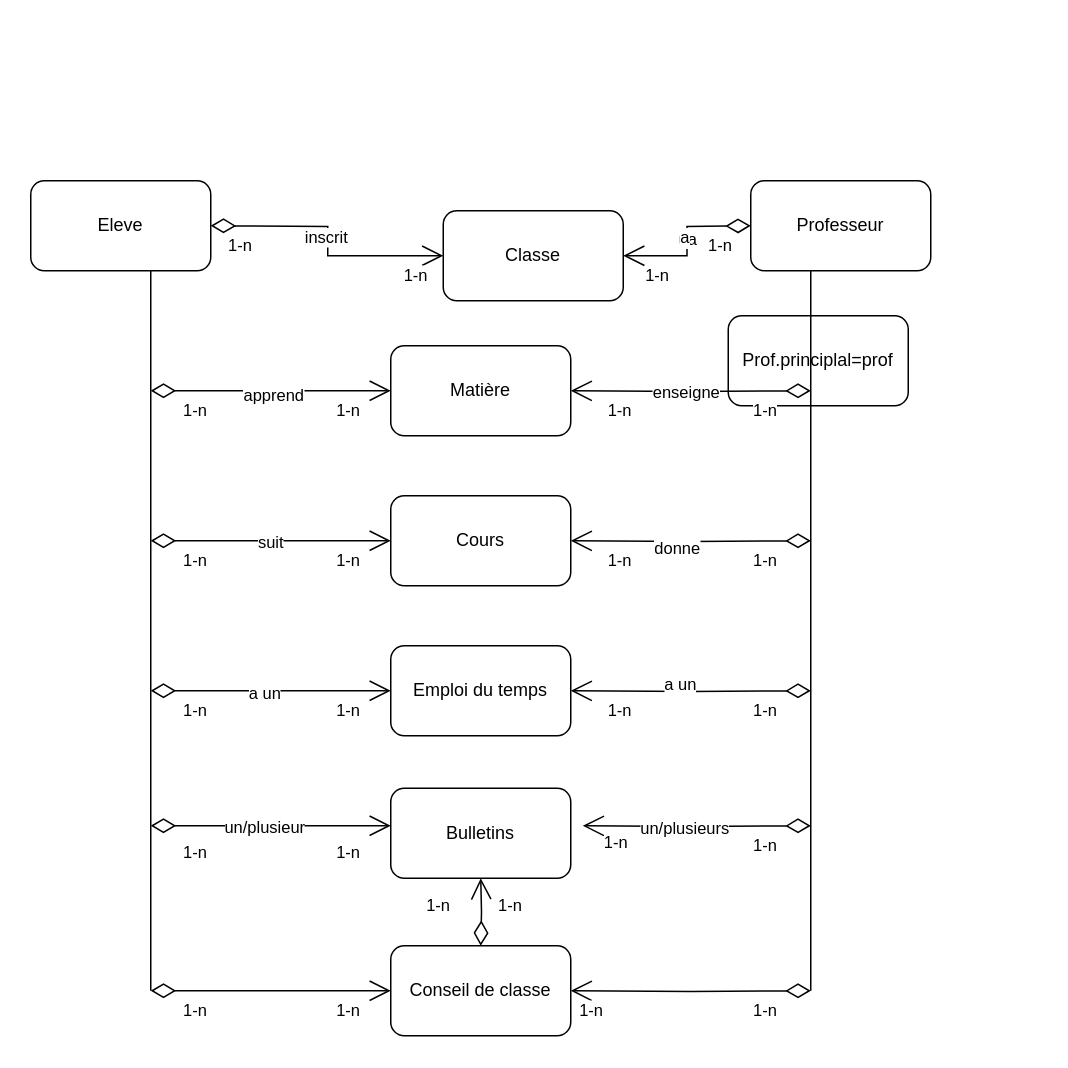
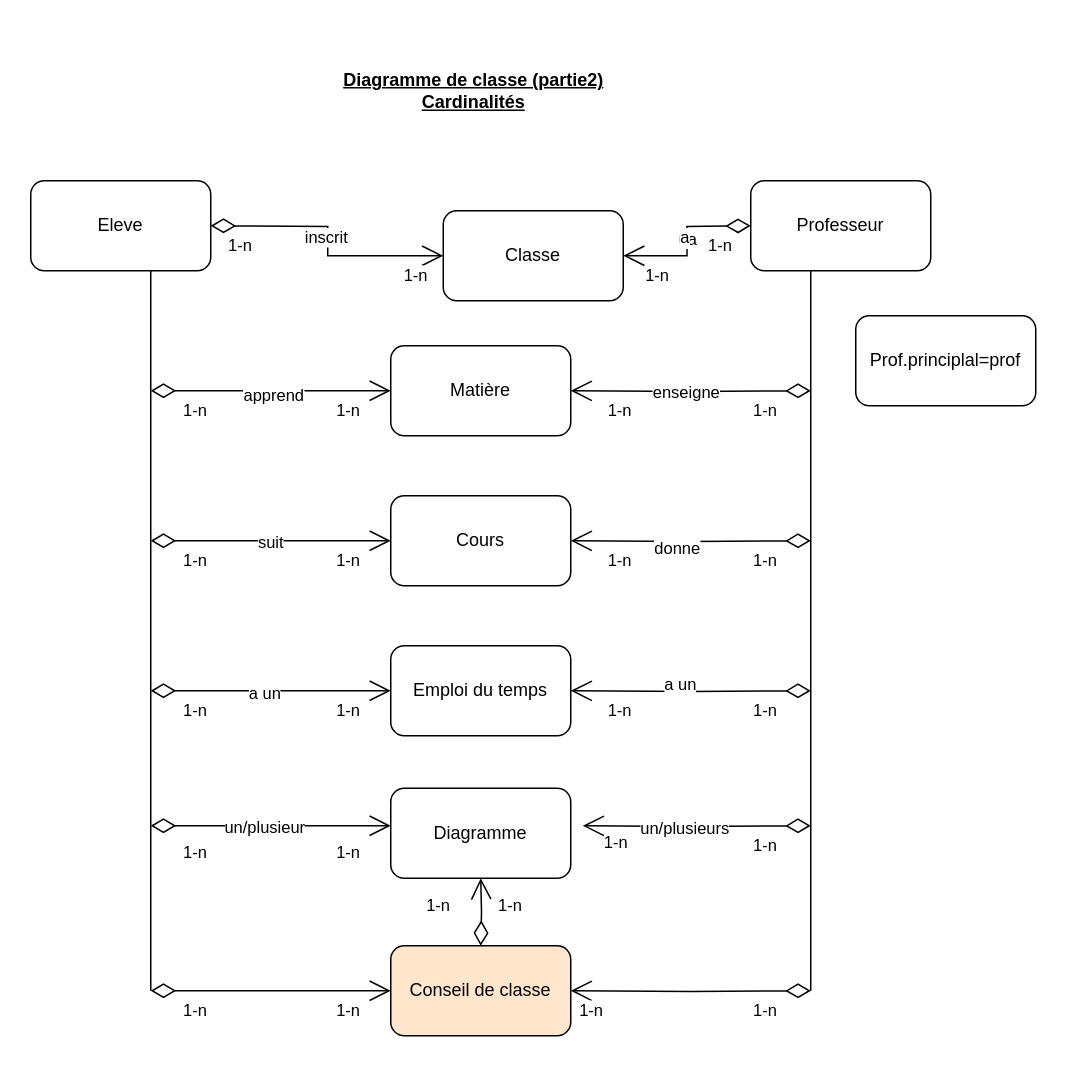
  <mxCell id="0" />
  <mxCell id="1" parent="0" />
  <mxCell id="2" value="Eleve" style="rounded=1;whiteSpace=wrap;html=1;" parent="1" vertex="1"><mxGeometry x="20" y="120" width="120" height="60" as="geometry" /></mxCell>
  <mxCell id="3" value="Professeur" style="rounded=1;whiteSpace=wrap;html=1;" parent="1" vertex="1"><mxGeometry x="500" y="120" width="120" height="60" as="geometry" /></mxCell>
- <mxCell id="4" value="Prof.principlal=prof" style="rounded=1;whiteSpace=wrap;html=1;" parent="1" vertex="1"><mxGeometry x="485" y="210" width="120" height="60" as="geometry" /></mxCell>
+ <mxCell id="4" value="Prof.principlal=prof" style="rounded=1;whiteSpace=wrap;html=1;" parent="1" vertex="1"><mxGeometry x="570" y="210" width="120" height="60" as="geometry" /></mxCell>
  <mxCell id="5" value="Classe" style="rounded=1;whiteSpace=wrap;html=1;" parent="1" vertex="1"><mxGeometry x="295" y="140" width="120" height="60" as="geometry" /></mxCell>
  <mxCell id="6" value="Matière" style="rounded=1;whiteSpace=wrap;html=1;" parent="1" vertex="1"><mxGeometry x="260" y="230" width="120" height="60" as="geometry" /></mxCell>
  <mxCell id="7" value="Cours" style="rounded=1;whiteSpace=wrap;html=1;" parent="1" vertex="1"><mxGeometry x="260" y="330" width="120" height="60" as="geometry" /></mxCell>
  <mxCell id="8" value="Emploi du temps" style="rounded=1;whiteSpace=wrap;html=1;" parent="1" vertex="1"><mxGeometry x="260" y="430" width="120" height="60" as="geometry" /></mxCell>
- <mxCell id="9" value="Bulletins" style="rounded=1;whiteSpace=wrap;html=1;" parent="1" vertex="1"><mxGeometry x="260" y="525" width="120" height="60" as="geometry" /></mxCell>
- <mxCell id="10" value="Conseil de classe" style="rounded=1;whiteSpace=wrap;html=1;" parent="1" vertex="1"><mxGeometry x="260" y="630" width="120" height="60" as="geometry" /></mxCell>
+ <mxCell id="9" value="Diagramme" style="rounded=1;whiteSpace=wrap;html=1;" parent="1" vertex="1"><mxGeometry x="260" y="525" width="120" height="60" as="geometry" /></mxCell>
+ <mxCell id="10" value="Conseil de classe" style="rounded=1;whiteSpace=wrap;html=1;fillColor=#ffe6cc;" parent="1" vertex="1"><mxGeometry x="260" y="630" width="120" height="60" as="geometry" /></mxCell>
+ <mxCell id="11" value="&lt;font&gt;&lt;u&gt;Diagramme de classe (partie2)&lt;/u&gt;&lt;/font&gt;&lt;div&gt;&lt;u&gt;Cardinalités&lt;/u&gt;&lt;/div&gt;" style="text;align=center;fontStyle=1;verticalAlign=middle;spacingLeft=3;spacingRight=3;strokeColor=none;rotatable=0;points=[[0,0.5],[1,0.5]];portConstraint=eastwest;html=1;" parent="1" vertex="1"><mxGeometry x="220" y="20" width="190" height="80" as="geometry" /></mxCell>
  <mxCell id="12" value="" style="endArrow=open;html=1;endSize=12;startArrow=diamondThin;startSize=14;startFill=0;edgeStyle=orthogonalEdgeStyle;rounded=0;entryX=0;entryY=0.5;entryDx=0;entryDy=0;" parent="1" target="5" edge="1"><mxGeometry relative="1" as="geometry"><mxPoint x="140" y="150" as="sourcePoint" /><mxPoint x="300" y="150" as="targetPoint" /></mxGeometry></mxCell>
  <mxCell id="13" value="1-n" style="edgeLabel;resizable=0;html=1;align=left;verticalAlign=top;" parent="12" connectable="0" vertex="1"><mxGeometry x="-1" relative="1" as="geometry"><mxPoint x="10" as="offset" /></mxGeometry></mxCell>
  <mxCell id="14" value="1-n" style="edgeLabel;resizable=0;html=1;align=right;verticalAlign=top;" parent="12" connectable="0" vertex="1"><mxGeometry x="1" relative="1" as="geometry"><mxPoint x="-10" as="offset" /></mxGeometry></mxCell>
  <mxCell id="15" value="inscrit" style="edgeLabel;html=1;align=center;verticalAlign=middle;resizable=0;points=[];" vertex="1" connectable="0" parent="12"><mxGeometry x="-0.026" y="-2" relative="1" as="geometry"><mxPoint as="offset" /></mxGeometry></mxCell>
  <mxCell id="16" value="" style="endArrow=open;html=1;endSize=12;startArrow=diamondThin;startSize=14;startFill=0;edgeStyle=orthogonalEdgeStyle;rounded=0;entryX=1;entryY=0.5;entryDx=0;entryDy=0;" parent="1" target="5" edge="1"><mxGeometry relative="1" as="geometry"><mxPoint x="500" y="150" as="sourcePoint" /><mxPoint x="660" y="150" as="targetPoint" /></mxGeometry></mxCell>
  <mxCell id="17" value="1-n" style="edgeLabel;resizable=0;html=1;align=left;verticalAlign=top;" parent="16" connectable="0" vertex="1"><mxGeometry x="-1" relative="1" as="geometry"><mxPoint x="-30" as="offset" /></mxGeometry></mxCell>
  <mxCell id="18" value="1-n" style="edgeLabel;resizable=0;html=1;align=right;verticalAlign=top;" parent="16" connectable="0" vertex="1"><mxGeometry x="1" relative="1" as="geometry"><mxPoint x="31" as="offset" /></mxGeometry></mxCell>
  <mxCell id="19" value="ua" style="edgeLabel;html=1;align=center;verticalAlign=middle;resizable=0;points=[];" vertex="1" connectable="0" parent="16"><mxGeometry x="-0.032" relative="1" as="geometry"><mxPoint as="offset" /></mxGeometry></mxCell>
  <mxCell id="20" value="a" style="edgeLabel;html=1;align=center;verticalAlign=middle;resizable=0;points=[];" vertex="1" connectable="0" parent="16"><mxGeometry x="-0.049" y="-2" relative="1" as="geometry"><mxPoint as="offset" /></mxGeometry></mxCell>
  <mxCell id="21" value="" style="endArrow=open;html=1;endSize=12;startArrow=diamondThin;startSize=14;startFill=0;edgeStyle=orthogonalEdgeStyle;rounded=0;" parent="1" edge="1"><mxGeometry relative="1" as="geometry"><mxPoint x="100" y="260" as="sourcePoint" /><mxPoint x="260" y="260" as="targetPoint" /></mxGeometry></mxCell>
  <mxCell id="22" value="1-n" style="edgeLabel;resizable=0;html=1;align=left;verticalAlign=top;" parent="21" connectable="0" vertex="1"><mxGeometry x="-1" relative="1" as="geometry"><mxPoint x="20" as="offset" /></mxGeometry></mxCell>
  <mxCell id="23" value="1-n" style="edgeLabel;resizable=0;html=1;align=right;verticalAlign=top;" parent="21" connectable="0" vertex="1"><mxGeometry x="1" relative="1" as="geometry"><mxPoint x="-20" as="offset" /></mxGeometry></mxCell>
  <mxCell id="24" value="apprend" style="edgeLabel;html=1;align=center;verticalAlign=middle;resizable=0;points=[];" vertex="1" connectable="0" parent="21"><mxGeometry x="0.008" y="-2" relative="1" as="geometry"><mxPoint as="offset" /></mxGeometry></mxCell>
  <mxCell id="25" value="" style="endArrow=open;html=1;endSize=12;startArrow=diamondThin;startSize=14;startFill=0;edgeStyle=orthogonalEdgeStyle;rounded=0;" parent="1" edge="1"><mxGeometry relative="1" as="geometry"><mxPoint x="100" y="360" as="sourcePoint" /><mxPoint x="260" y="360" as="targetPoint" /></mxGeometry></mxCell>
  <mxCell id="26" value="1-n" style="edgeLabel;resizable=0;html=1;align=left;verticalAlign=top;" parent="25" connectable="0" vertex="1"><mxGeometry x="-1" relative="1" as="geometry"><mxPoint x="20" as="offset" /></mxGeometry></mxCell>
  <mxCell id="27" value="1-n" style="edgeLabel;resizable=0;html=1;align=right;verticalAlign=top;" parent="25" connectable="0" vertex="1"><mxGeometry x="1" relative="1" as="geometry"><mxPoint x="-20" as="offset" /></mxGeometry></mxCell>
  <mxCell id="28" value="suit" style="edgeLabel;html=1;align=center;verticalAlign=middle;resizable=0;points=[];" vertex="1" connectable="0" parent="25"><mxGeometry x="-0.017" relative="1" as="geometry"><mxPoint as="offset" /></mxGeometry></mxCell>
  <mxCell id="29" value="" style="endArrow=open;html=1;endSize=12;startArrow=diamondThin;startSize=14;startFill=0;edgeStyle=orthogonalEdgeStyle;rounded=0;" parent="1" edge="1"><mxGeometry relative="1" as="geometry"><mxPoint x="100" y="460" as="sourcePoint" /><mxPoint x="260" y="460" as="targetPoint" /></mxGeometry></mxCell>
  <mxCell id="30" value="1-n" style="edgeLabel;resizable=0;html=1;align=left;verticalAlign=top;" parent="29" connectable="0" vertex="1"><mxGeometry x="-1" relative="1" as="geometry"><mxPoint x="20" as="offset" /></mxGeometry></mxCell>
  <mxCell id="31" value="1-n" style="edgeLabel;resizable=0;html=1;align=right;verticalAlign=top;" parent="29" connectable="0" vertex="1"><mxGeometry x="1" relative="1" as="geometry"><mxPoint x="-20" as="offset" /></mxGeometry></mxCell>
  <mxCell id="32" value="a un" style="edgeLabel;html=1;align=center;verticalAlign=middle;resizable=0;points=[];" vertex="1" connectable="0" parent="29"><mxGeometry x="-0.067" y="-1" relative="1" as="geometry"><mxPoint as="offset" /></mxGeometry></mxCell>
  <mxCell id="33" value="" style="endArrow=open;html=1;endSize=12;startArrow=diamondThin;startSize=14;startFill=0;edgeStyle=orthogonalEdgeStyle;rounded=0;" parent="1" edge="1"><mxGeometry relative="1" as="geometry"><mxPoint x="100" y="550" as="sourcePoint" /><mxPoint x="260" y="550" as="targetPoint" /></mxGeometry></mxCell>
  <mxCell id="34" value="1-n" style="edgeLabel;resizable=0;html=1;align=left;verticalAlign=top;" parent="33" connectable="0" vertex="1"><mxGeometry x="-1" relative="1" as="geometry"><mxPoint x="20" y="5" as="offset" /></mxGeometry></mxCell>
  <mxCell id="35" value="1-n" style="edgeLabel;resizable=0;html=1;align=right;verticalAlign=top;" parent="33" connectable="0" vertex="1"><mxGeometry x="1" relative="1" as="geometry"><mxPoint x="-20" y="5" as="offset" /></mxGeometry></mxCell>
  <mxCell id="36" value="un/plusieur" style="edgeLabel;html=1;align=center;verticalAlign=middle;resizable=0;points=[];" vertex="1" connectable="0" parent="33"><mxGeometry x="-0.067" relative="1" as="geometry"><mxPoint as="offset" /></mxGeometry></mxCell>
  <mxCell id="37" value="" style="endArrow=open;html=1;endSize=12;startArrow=diamondThin;startSize=14;startFill=0;edgeStyle=orthogonalEdgeStyle;rounded=0;" parent="1" edge="1"><mxGeometry relative="1" as="geometry"><mxPoint x="100" y="660" as="sourcePoint" /><mxPoint x="260" y="660" as="targetPoint" /></mxGeometry></mxCell>
  <mxCell id="38" value="1-n" style="edgeLabel;resizable=0;html=1;align=left;verticalAlign=top;" parent="37" connectable="0" vertex="1"><mxGeometry x="-1" relative="1" as="geometry"><mxPoint x="20" as="offset" /></mxGeometry></mxCell>
  <mxCell id="39" value="1-n" style="edgeLabel;resizable=0;html=1;align=right;verticalAlign=top;" parent="37" connectable="0" vertex="1"><mxGeometry x="1" relative="1" as="geometry"><mxPoint x="-20" as="offset" /></mxGeometry></mxCell>
  <mxCell id="40" value="" style="endArrow=open;html=1;endSize=12;startArrow=diamondThin;startSize=14;startFill=0;edgeStyle=orthogonalEdgeStyle;rounded=0;entryX=1;entryY=0.5;entryDx=0;entryDy=0;" parent="1" target="6" edge="1"><mxGeometry relative="1" as="geometry"><mxPoint x="540" y="260" as="sourcePoint" /><mxPoint x="700" y="260" as="targetPoint" /></mxGeometry></mxCell>
  <mxCell id="41" value="1-n" style="edgeLabel;resizable=0;html=1;align=left;verticalAlign=top;" parent="40" connectable="0" vertex="1"><mxGeometry x="-1" relative="1" as="geometry"><mxPoint x="-40" as="offset" /></mxGeometry></mxCell>
  <mxCell id="42" value="1-n" style="edgeLabel;resizable=0;html=1;align=right;verticalAlign=top;" parent="40" connectable="0" vertex="1"><mxGeometry x="1" relative="1" as="geometry"><mxPoint x="41" as="offset" /></mxGeometry></mxCell>
  <mxCell id="43" value="enseigne" style="edgeLabel;html=1;align=center;verticalAlign=middle;resizable=0;points=[];" vertex="1" connectable="0" parent="40"><mxGeometry x="0.045" relative="1" as="geometry"><mxPoint as="offset" /></mxGeometry></mxCell>
  <mxCell id="44" value="" style="endArrow=open;html=1;endSize=12;startArrow=diamondThin;startSize=14;startFill=0;edgeStyle=orthogonalEdgeStyle;rounded=0;entryX=1;entryY=0.5;entryDx=0;entryDy=0;" parent="1" target="7" edge="1"><mxGeometry relative="1" as="geometry"><mxPoint x="540" y="360" as="sourcePoint" /><mxPoint x="700" y="360" as="targetPoint" /></mxGeometry></mxCell>
  <mxCell id="45" value="1-n" style="edgeLabel;resizable=0;html=1;align=left;verticalAlign=top;" parent="44" connectable="0" vertex="1"><mxGeometry x="-1" relative="1" as="geometry"><mxPoint x="-40" as="offset" /></mxGeometry></mxCell>
  <mxCell id="46" value="1-n" style="edgeLabel;resizable=0;html=1;align=right;verticalAlign=top;" parent="44" connectable="0" vertex="1"><mxGeometry x="1" relative="1" as="geometry"><mxPoint x="41" as="offset" /></mxGeometry></mxCell>
  <mxCell id="47" value="donne" style="edgeLabel;html=1;align=center;verticalAlign=middle;resizable=0;points=[];" vertex="1" connectable="0" parent="44"><mxGeometry x="0.119" y="4" relative="1" as="geometry"><mxPoint as="offset" /></mxGeometry></mxCell>
  <mxCell id="48" value="" style="endArrow=open;html=1;endSize=12;startArrow=diamondThin;startSize=14;startFill=0;edgeStyle=orthogonalEdgeStyle;rounded=0;entryX=1;entryY=0.5;entryDx=0;entryDy=0;" parent="1" target="8" edge="1"><mxGeometry relative="1" as="geometry"><mxPoint x="540" y="460" as="sourcePoint" /><mxPoint x="700" y="460" as="targetPoint" /></mxGeometry></mxCell>
  <mxCell id="49" value="1-n" style="edgeLabel;resizable=0;html=1;align=left;verticalAlign=top;" parent="48" connectable="0" vertex="1"><mxGeometry x="-1" relative="1" as="geometry"><mxPoint x="-40" as="offset" /></mxGeometry></mxCell>
  <mxCell id="50" value="1-n" style="edgeLabel;resizable=0;html=1;align=right;verticalAlign=top;" parent="48" connectable="0" vertex="1"><mxGeometry x="1" relative="1" as="geometry"><mxPoint x="41" as="offset" /></mxGeometry></mxCell>
  <mxCell id="51" value="a un&lt;div&gt;&lt;br&gt;&lt;/div&gt;" style="edgeLabel;html=1;align=center;verticalAlign=middle;resizable=0;points=[];" vertex="1" connectable="0" parent="48"><mxGeometry x="0.095" y="2" relative="1" as="geometry"><mxPoint as="offset" /></mxGeometry></mxCell>
  <mxCell id="52" value="" style="endArrow=open;html=1;endSize=12;startArrow=diamondThin;startSize=14;startFill=0;edgeStyle=orthogonalEdgeStyle;rounded=0;entryX=1;entryY=0.5;entryDx=0;entryDy=0;" parent="1" target="10" edge="1"><mxGeometry relative="1" as="geometry"><mxPoint x="540" y="660" as="sourcePoint" /><mxPoint x="700" y="660" as="targetPoint" /></mxGeometry></mxCell>
  <mxCell id="53" value="1-n" style="edgeLabel;resizable=0;html=1;align=left;verticalAlign=top;" parent="52" connectable="0" vertex="1"><mxGeometry x="-1" relative="1" as="geometry"><mxPoint x="-40" as="offset" /></mxGeometry></mxCell>
  <mxCell id="54" value="1-n" style="edgeLabel;resizable=0;html=1;align=right;verticalAlign=top;" parent="52" connectable="0" vertex="1"><mxGeometry x="1" relative="1" as="geometry"><mxPoint x="22" as="offset" /></mxGeometry></mxCell>
  <mxCell id="55" value="" style="endArrow=open;html=1;endSize=12;startArrow=diamondThin;startSize=14;startFill=0;edgeStyle=orthogonalEdgeStyle;rounded=0;entryX=1.067;entryY=0.417;entryDx=0;entryDy=0;entryPerimeter=0;" parent="1" target="9" edge="1"><mxGeometry relative="1" as="geometry"><mxPoint x="540" y="550" as="sourcePoint" /><mxPoint x="700" y="550" as="targetPoint" /></mxGeometry></mxCell>
  <mxCell id="56" value="1-n" style="edgeLabel;resizable=0;html=1;align=left;verticalAlign=top;" parent="55" connectable="0" vertex="1"><mxGeometry x="-1" relative="1" as="geometry"><mxPoint x="-40" as="offset" /></mxGeometry></mxCell>
  <mxCell id="57" value="1-n" style="edgeLabel;html=1;align=center;verticalAlign=middle;resizable=0;points=[];" parent="55" vertex="1" connectable="0"><mxGeometry x="0.944" y="13" relative="1" as="geometry"><mxPoint x="17" y="-3" as="offset" /></mxGeometry></mxCell>
  <mxCell id="58" value="un/plusieurs" style="edgeLabel;html=1;align=center;verticalAlign=middle;resizable=0;points=[];" vertex="1" connectable="0" parent="55"><mxGeometry x="0.113" y="1" relative="1" as="geometry"><mxPoint as="offset" /></mxGeometry></mxCell>
  <mxCell id="59" value="" style="endArrow=open;html=1;endSize=12;startArrow=diamondThin;startSize=14;startFill=0;edgeStyle=orthogonalEdgeStyle;rounded=0;entryX=0.5;entryY=1;entryDx=0;entryDy=0;" parent="1" target="9" edge="1"><mxGeometry relative="1" as="geometry"><mxPoint x="320" y="630" as="sourcePoint" /><mxPoint x="480" y="630" as="targetPoint" /></mxGeometry></mxCell>
  <mxCell id="60" value="1-n" style="edgeLabel;resizable=0;html=1;align=left;verticalAlign=top;" parent="59" connectable="0" vertex="1"><mxGeometry x="-1" relative="1" as="geometry"><mxPoint x="10" y="-40" as="offset" /></mxGeometry></mxCell>
  <mxCell id="61" value="1-n" style="edgeLabel;resizable=0;html=1;align=right;verticalAlign=top;" parent="59" connectable="0" vertex="1"><mxGeometry x="1" relative="1" as="geometry"><mxPoint x="-20" y="5" as="offset" /></mxGeometry></mxCell>
  <mxCell id="62" value="" style="endArrow=none;html=1;rounded=0;" parent="1" edge="1"><mxGeometry width="50" height="50" relative="1" as="geometry"><mxPoint x="100" y="660" as="sourcePoint" /><mxPoint x="100" y="180" as="targetPoint" /></mxGeometry></mxCell>
  <mxCell id="63" value="" style="endArrow=none;html=1;rounded=0;" parent="1" edge="1"><mxGeometry width="50" height="50" relative="1" as="geometry"><mxPoint x="540" y="660" as="sourcePoint" /><mxPoint x="540" y="180" as="targetPoint" /></mxGeometry></mxCell>
